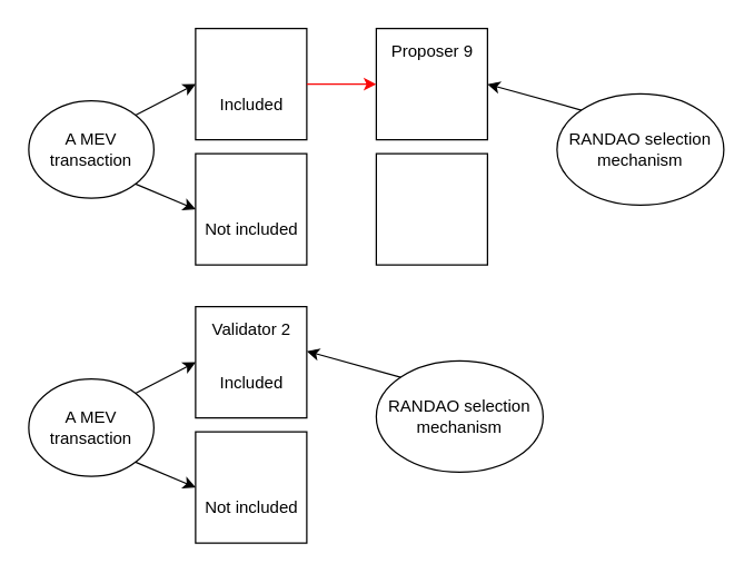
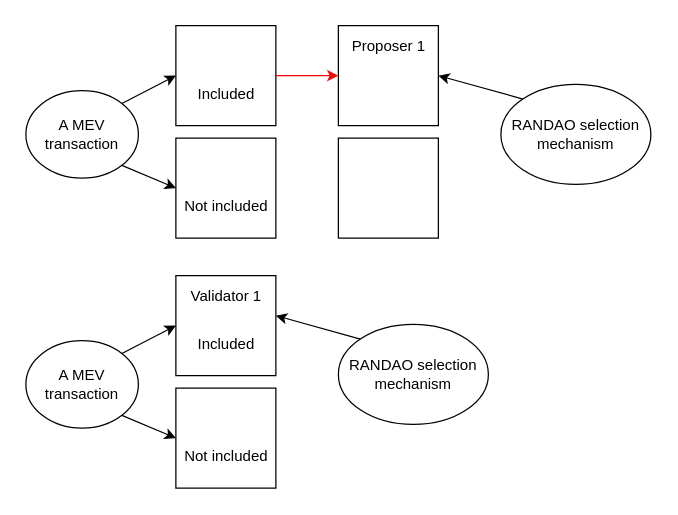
  <mxCell id="0" />
  <mxCell id="1" parent="0" />
  <mxCell id="2" value="" style="whiteSpace=wrap;html=1;aspect=fixed;" vertex="1" parent="1"><mxGeometry x="140" y="20" width="80" height="80" as="geometry" /></mxCell>
  <mxCell id="3" value="" style="whiteSpace=wrap;html=1;aspect=fixed;" vertex="1" parent="1"><mxGeometry x="140" y="110" width="80" height="80" as="geometry" /></mxCell>
  <mxCell id="4" value="Included" style="text;html=1;align=center;verticalAlign=middle;resizable=0;points=[];autosize=1;strokeColor=none;fillColor=none;" vertex="1" parent="1"><mxGeometry x="145" y="60" width="70" height="30" as="geometry" /></mxCell>
  <mxCell id="5" value="Not included" style="text;html=1;align=center;verticalAlign=middle;resizable=0;points=[];autosize=1;strokeColor=none;fillColor=none;" vertex="1" parent="1"><mxGeometry x="135" y="150" width="90" height="30" as="geometry" /></mxCell>
  <mxCell id="6" value="A MEV transaction" style="ellipse;whiteSpace=wrap;html=1;" vertex="1" parent="1"><mxGeometry x="20" y="72" width="90" height="70" as="geometry" /></mxCell>
  <mxCell id="7" value="" style="endArrow=classic;html=1;rounded=0;exitX=1;exitY=0;exitDx=0;exitDy=0;entryX=0;entryY=0.5;entryDx=0;entryDy=0;" edge="1" parent="1" source="6" target="2"><mxGeometry width="50" height="50" relative="1" as="geometry"><mxPoint x="95" y="100" as="sourcePoint" /><mxPoint x="145" y="50" as="targetPoint" /></mxGeometry></mxCell>
  <mxCell id="8" value="" style="whiteSpace=wrap;html=1;aspect=fixed;" vertex="1" parent="1"><mxGeometry x="270" y="20" width="80" height="80" as="geometry" /></mxCell>
- <mxCell id="9" value="Proposer 9" style="text;html=1;align=center;verticalAlign=middle;resizable=0;points=[];autosize=1;strokeColor=none;fillColor=none;" vertex="1" parent="1"><mxGeometry x="270" y="22" width="80" height="30" as="geometry" /></mxCell>
+ <mxCell id="9" value="Proposer 1" style="text;html=1;align=center;verticalAlign=middle;resizable=0;points=[];autosize=1;strokeColor=none;fillColor=none;" vertex="1" parent="1"><mxGeometry x="270" y="22" width="80" height="30" as="geometry" /></mxCell>
  <mxCell id="10" value="" style="whiteSpace=wrap;html=1;aspect=fixed;" vertex="1" parent="1"><mxGeometry x="270" y="110" width="80" height="80" as="geometry" /></mxCell>
  <mxCell id="11" value="RANDAO selection mechanism" style="ellipse;whiteSpace=wrap;html=1;" vertex="1" parent="1"><mxGeometry x="400" y="67" width="120" height="80" as="geometry" /></mxCell>
  <mxCell id="12" value="" style="endArrow=classic;html=1;rounded=0;entryX=0;entryY=0.5;entryDx=0;entryDy=0;exitX=1;exitY=1;exitDx=0;exitDy=0;" edge="1" parent="1" source="6" target="3"><mxGeometry width="50" height="50" relative="1" as="geometry"><mxPoint x="110" y="142" as="sourcePoint" /><mxPoint x="160" y="92" as="targetPoint" /></mxGeometry></mxCell>
  <mxCell id="13" value="" style="endArrow=classic;html=1;rounded=0;exitX=0;exitY=0;exitDx=0;exitDy=0;" edge="1" parent="1" source="11"><mxGeometry width="50" height="50" relative="1" as="geometry"><mxPoint x="415" y="70" as="sourcePoint" /><mxPoint x="350" y="60" as="targetPoint" /></mxGeometry></mxCell>
  <mxCell id="14" value="" style="endArrow=classic;html=1;rounded=0;exitX=1;exitY=0.5;exitDx=0;exitDy=0;entryX=0;entryY=0.5;entryDx=0;entryDy=0;strokeColor=#f90606;" edge="1" parent="1" source="2" target="8"><mxGeometry width="50" height="50" relative="1" as="geometry"><mxPoint x="215" y="100" as="sourcePoint" /><mxPoint x="265" y="50" as="targetPoint" /></mxGeometry></mxCell>
  <mxCell id="15" value="" style="whiteSpace=wrap;html=1;aspect=fixed;" vertex="1" parent="1"><mxGeometry x="140" y="220" width="80" height="80" as="geometry" /></mxCell>
- <mxCell id="16" value="Validator 2" style="text;html=1;align=center;verticalAlign=middle;resizable=0;points=[];autosize=1;strokeColor=none;fillColor=none;" vertex="1" parent="1"><mxGeometry x="140" y="222" width="80" height="30" as="geometry" /></mxCell>
+ <mxCell id="16" value="Validator 1" style="text;html=1;align=center;verticalAlign=middle;resizable=0;points=[];autosize=1;strokeColor=none;fillColor=none;" vertex="1" parent="1"><mxGeometry x="140" y="222" width="80" height="30" as="geometry" /></mxCell>
  <mxCell id="17" value="" style="whiteSpace=wrap;html=1;aspect=fixed;" vertex="1" parent="1"><mxGeometry x="140" y="310" width="80" height="80" as="geometry" /></mxCell>
  <mxCell id="18" value="Included" style="text;html=1;align=center;verticalAlign=middle;resizable=0;points=[];autosize=1;strokeColor=none;fillColor=none;" vertex="1" parent="1"><mxGeometry x="145" y="260" width="70" height="30" as="geometry" /></mxCell>
  <mxCell id="19" value="Not included" style="text;html=1;align=center;verticalAlign=middle;resizable=0;points=[];autosize=1;strokeColor=none;fillColor=none;" vertex="1" parent="1"><mxGeometry x="135" y="350" width="90" height="30" as="geometry" /></mxCell>
  <mxCell id="20" value="A MEV transaction" style="ellipse;whiteSpace=wrap;html=1;" vertex="1" parent="1"><mxGeometry x="20" y="272" width="90" height="70" as="geometry" /></mxCell>
  <mxCell id="21" value="" style="endArrow=classic;html=1;rounded=0;exitX=1;exitY=0;exitDx=0;exitDy=0;entryX=0;entryY=0.5;entryDx=0;entryDy=0;" edge="1" parent="1" source="20" target="15"><mxGeometry width="50" height="50" relative="1" as="geometry"><mxPoint x="95" y="300" as="sourcePoint" /><mxPoint x="145" y="250" as="targetPoint" /></mxGeometry></mxCell>
  <mxCell id="22" value="RANDAO selection mechanism" style="ellipse;whiteSpace=wrap;html=1;" vertex="1" parent="1"><mxGeometry x="270" y="259" width="120" height="80" as="geometry" /></mxCell>
  <mxCell id="23" value="" style="endArrow=classic;html=1;rounded=0;entryX=0;entryY=0.5;entryDx=0;entryDy=0;exitX=1;exitY=1;exitDx=0;exitDy=0;" edge="1" parent="1" source="20" target="17"><mxGeometry width="50" height="50" relative="1" as="geometry"><mxPoint x="110" y="342" as="sourcePoint" /><mxPoint x="160" y="292" as="targetPoint" /></mxGeometry></mxCell>
  <mxCell id="24" value="" style="endArrow=classic;html=1;rounded=0;exitX=0;exitY=0;exitDx=0;exitDy=0;" edge="1" parent="1" source="22"><mxGeometry width="50" height="50" relative="1" as="geometry"><mxPoint x="285" y="262" as="sourcePoint" /><mxPoint x="220" y="252" as="targetPoint" /></mxGeometry></mxCell>
